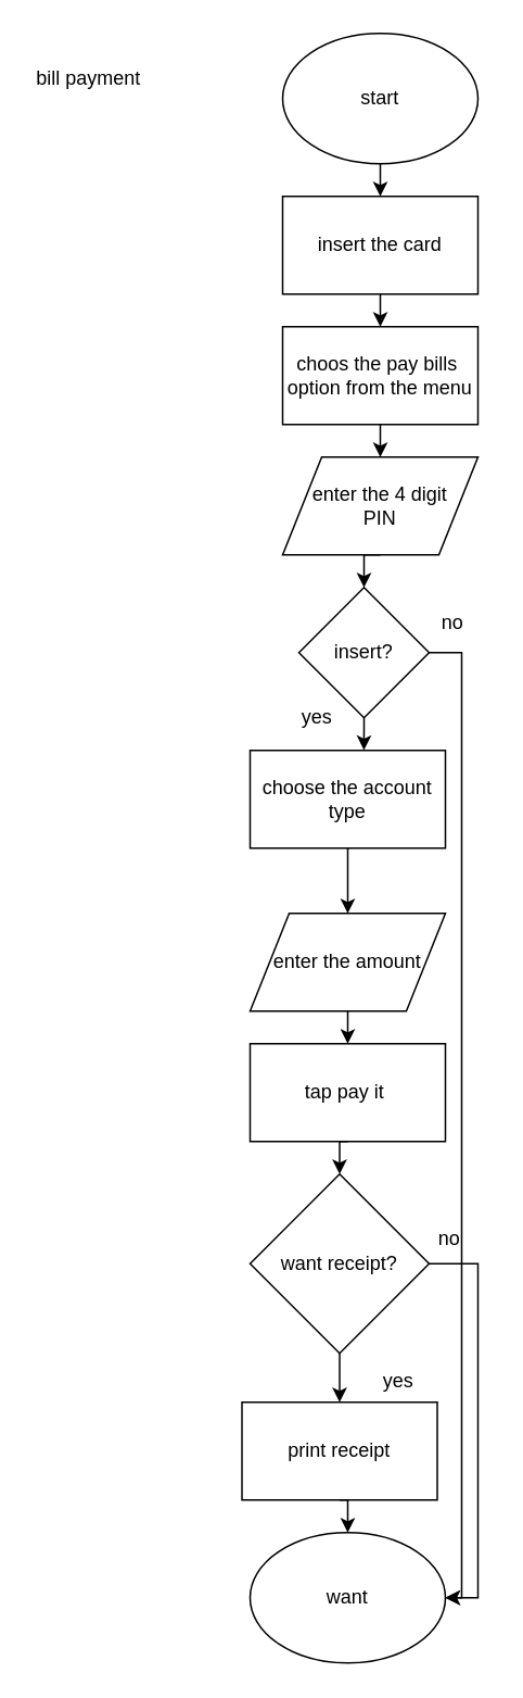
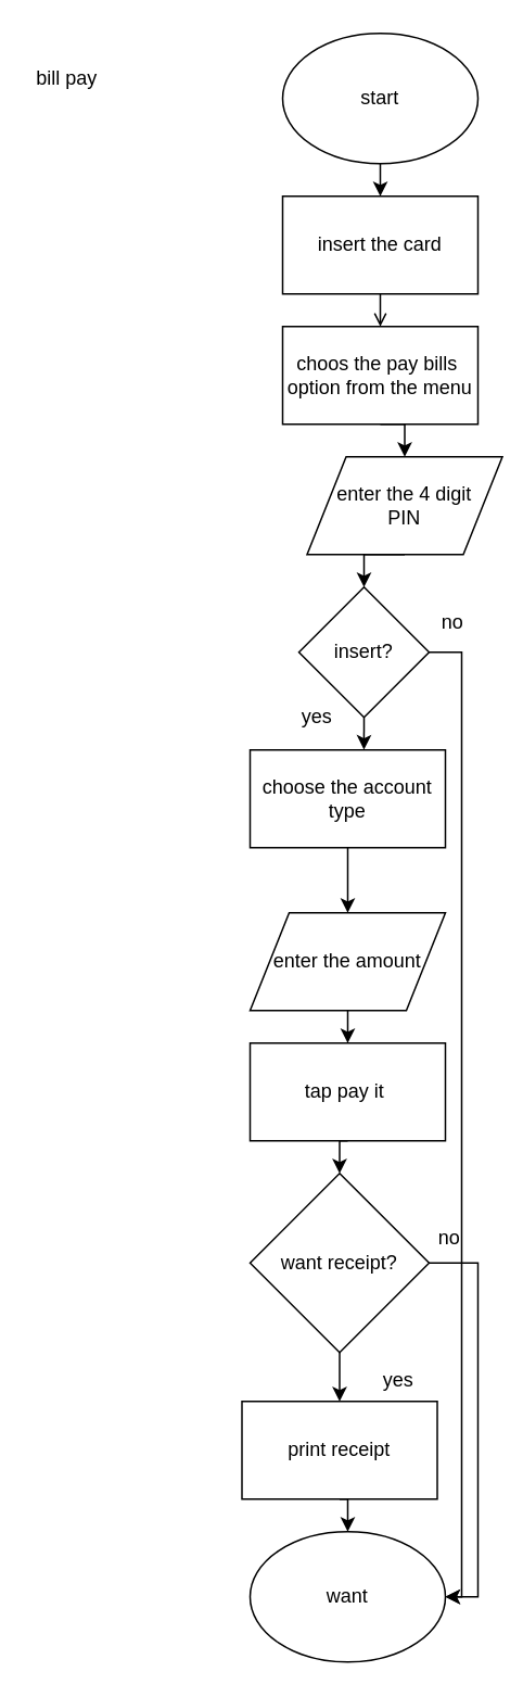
  <mxCell id="0" />
  <mxCell id="1" parent="0" />
  <mxCell id="2" style="edgeStyle=orthogonalEdgeStyle;rounded=0;orthogonalLoop=1;jettySize=auto;html=1;exitX=0.5;exitY=1;exitDx=0;exitDy=0;entryX=0.5;entryY=0;entryDx=0;entryDy=0;" edge="1" parent="1" source="3" target="5"><mxGeometry relative="1" as="geometry" /></mxCell>
  <mxCell id="3" value="start" style="ellipse;whiteSpace=wrap;html=1;" vertex="1" parent="1"><mxGeometry x="173" y="20" width="120" height="80" as="geometry" /></mxCell>
- <mxCell id="4" style="edgeStyle=orthogonalEdgeStyle;rounded=0;orthogonalLoop=1;jettySize=auto;html=1;exitX=0.5;exitY=1;exitDx=0;exitDy=0;entryX=0.5;entryY=0;entryDx=0;entryDy=0;" edge="1" parent="1" source="5" target="7"><mxGeometry relative="1" as="geometry" /></mxCell>
+ <mxCell id="4" style="edgeStyle=orthogonalEdgeStyle;rounded=0;orthogonalLoop=1;jettySize=auto;html=1;exitX=0.5;exitY=1;exitDx=0;exitDy=0;entryX=0.5;entryY=0;entryDx=0;entryDy=0;endArrow=open;" edge="1" parent="1" source="5" target="7"><mxGeometry relative="1" as="geometry" /></mxCell>
  <mxCell id="5" value="insert the card" style="rounded=0;whiteSpace=wrap;html=1;" vertex="1" parent="1"><mxGeometry x="173" y="120" width="120" height="60" as="geometry" /></mxCell>
  <mxCell id="6" style="edgeStyle=orthogonalEdgeStyle;rounded=0;orthogonalLoop=1;jettySize=auto;html=1;exitX=0.5;exitY=1;exitDx=0;exitDy=0;entryX=0.5;entryY=0;entryDx=0;entryDy=0;" edge="1" parent="1" source="7" target="9"><mxGeometry relative="1" as="geometry" /></mxCell>
  <mxCell id="7" value="choos the pay bills&amp;nbsp;&lt;br&gt;option from the menu" style="rounded=0;whiteSpace=wrap;html=1;" vertex="1" parent="1"><mxGeometry x="173" y="200" width="120" height="60" as="geometry" /></mxCell>
  <mxCell id="8" style="edgeStyle=orthogonalEdgeStyle;rounded=0;orthogonalLoop=1;jettySize=auto;html=1;exitX=0.5;exitY=1;exitDx=0;exitDy=0;entryX=0.5;entryY=0;entryDx=0;entryDy=0;" edge="1" parent="1" source="9" target="12"><mxGeometry relative="1" as="geometry" /></mxCell>
- <mxCell id="9" value="enter the 4 digit&lt;br&gt;PIN" style="shape=parallelogram;perimeter=parallelogramPerimeter;whiteSpace=wrap;html=1;" vertex="1" parent="1"><mxGeometry x="173" y="280" width="120" height="60" as="geometry" /></mxCell>
+ <mxCell id="9" value="enter the 4 digit&lt;br&gt;PIN" style="shape=parallelogram;perimeter=parallelogramPerimeter;whiteSpace=wrap;html=1;" vertex="1" parent="1"><mxGeometry x="188" y="280" width="120" height="60" as="geometry" /></mxCell>
  <mxCell id="10" style="edgeStyle=orthogonalEdgeStyle;rounded=0;orthogonalLoop=1;jettySize=auto;html=1;exitX=1;exitY=0.5;exitDx=0;exitDy=0;entryX=1;entryY=0.5;entryDx=0;entryDy=0;" edge="1" parent="1" source="12" target="24"><mxGeometry relative="1" as="geometry" /></mxCell>
  <mxCell id="11" style="edgeStyle=orthogonalEdgeStyle;rounded=0;orthogonalLoop=1;jettySize=auto;html=1;exitX=0.5;exitY=1;exitDx=0;exitDy=0;entryX=0.583;entryY=-0.003;entryDx=0;entryDy=0;entryPerimeter=0;" edge="1" parent="1" source="12" target="14"><mxGeometry relative="1" as="geometry" /></mxCell>
  <mxCell id="12" value="insert?" style="rhombus;whiteSpace=wrap;html=1;" vertex="1" parent="1"><mxGeometry x="183" y="360" width="80" height="80" as="geometry" /></mxCell>
  <mxCell id="13" style="edgeStyle=orthogonalEdgeStyle;rounded=0;orthogonalLoop=1;jettySize=auto;html=1;exitX=0.5;exitY=1;exitDx=0;exitDy=0;" edge="1" parent="1" source="14" target="16"><mxGeometry relative="1" as="geometry" /></mxCell>
  <mxCell id="14" value="choose the account type" style="rounded=0;whiteSpace=wrap;html=1;" vertex="1" parent="1"><mxGeometry x="153" y="460" width="120" height="60" as="geometry" /></mxCell>
  <mxCell id="15" style="edgeStyle=orthogonalEdgeStyle;rounded=0;orthogonalLoop=1;jettySize=auto;html=1;exitX=0.5;exitY=1;exitDx=0;exitDy=0;entryX=0.5;entryY=0;entryDx=0;entryDy=0;" edge="1" parent="1" source="16" target="18"><mxGeometry relative="1" as="geometry" /></mxCell>
  <mxCell id="16" value="enter the amount" style="shape=parallelogram;perimeter=parallelogramPerimeter;whiteSpace=wrap;html=1;" vertex="1" parent="1"><mxGeometry x="153" y="560" width="120" height="60" as="geometry" /></mxCell>
  <mxCell id="17" style="edgeStyle=orthogonalEdgeStyle;rounded=0;orthogonalLoop=1;jettySize=auto;html=1;exitX=0.5;exitY=1;exitDx=0;exitDy=0;entryX=0.5;entryY=0;entryDx=0;entryDy=0;" edge="1" parent="1" source="18" target="21"><mxGeometry relative="1" as="geometry" /></mxCell>
  <mxCell id="18" value="tap pay it&amp;nbsp;" style="rounded=0;whiteSpace=wrap;html=1;" vertex="1" parent="1"><mxGeometry x="153" y="640" width="120" height="60" as="geometry" /></mxCell>
  <mxCell id="19" style="edgeStyle=orthogonalEdgeStyle;rounded=0;orthogonalLoop=1;jettySize=auto;html=1;exitX=1;exitY=0.5;exitDx=0;exitDy=0;entryX=1;entryY=0.5;entryDx=0;entryDy=0;" edge="1" parent="1" source="21" target="24"><mxGeometry relative="1" as="geometry" /></mxCell>
  <mxCell id="20" style="edgeStyle=orthogonalEdgeStyle;rounded=0;orthogonalLoop=1;jettySize=auto;html=1;exitX=0.5;exitY=1;exitDx=0;exitDy=0;entryX=0.5;entryY=0;entryDx=0;entryDy=0;" edge="1" parent="1" source="21" target="23"><mxGeometry relative="1" as="geometry" /></mxCell>
  <mxCell id="21" value="want receipt?" style="rhombus;whiteSpace=wrap;html=1;" vertex="1" parent="1"><mxGeometry x="153" y="720" width="110" height="110" as="geometry" /></mxCell>
  <mxCell id="22" style="edgeStyle=orthogonalEdgeStyle;rounded=0;orthogonalLoop=1;jettySize=auto;html=1;exitX=0.5;exitY=1;exitDx=0;exitDy=0;entryX=0.5;entryY=0;entryDx=0;entryDy=0;" edge="1" parent="1" source="23" target="24"><mxGeometry relative="1" as="geometry" /></mxCell>
  <mxCell id="23" value="print receipt" style="rounded=0;whiteSpace=wrap;html=1;" vertex="1" parent="1"><mxGeometry x="148" y="860" width="120" height="60" as="geometry" /></mxCell>
  <mxCell id="24" value="want" style="ellipse;whiteSpace=wrap;html=1;" vertex="1" parent="1"><mxGeometry x="153" y="940" width="120" height="80" as="geometry" /></mxCell>
  <mxCell id="25" value="yes" style="text;html=1;resizable=0;points=[];autosize=1;align=left;verticalAlign=top;spacingTop=-4;" vertex="1" parent="1"><mxGeometry x="183" y="430" width="30" height="20" as="geometry" /></mxCell>
  <mxCell id="26" value="no" style="text;html=1;resizable=0;points=[];autosize=1;align=left;verticalAlign=top;spacingTop=-4;" vertex="1" parent="1"><mxGeometry x="269" y="372" width="30" height="20" as="geometry" /></mxCell>
  <mxCell id="27" value="yes" style="text;html=1;resizable=0;points=[];autosize=1;align=left;verticalAlign=top;spacingTop=-4;" vertex="1" parent="1"><mxGeometry x="233" y="837" width="30" height="20" as="geometry" /></mxCell>
  <mxCell id="28" value="no" style="text;html=1;resizable=0;points=[];autosize=1;align=left;verticalAlign=top;spacingTop=-4;" vertex="1" parent="1"><mxGeometry x="267" y="750" width="30" height="20" as="geometry" /></mxCell>
- <mxCell id="29" value="bill payment" style="text;html=1;resizable=0;points=[];autosize=1;align=left;verticalAlign=top;spacingTop=-4;" vertex="1" parent="1"><mxGeometry x="20" y="38" width="80" height="20" as="geometry" /></mxCell>
+ <mxCell id="29" value="bill pay" style="text;html=1;resizable=0;points=[];autosize=1;align=left;verticalAlign=top;spacingTop=-4;" vertex="1" parent="1"><mxGeometry x="20" y="38" width="80" height="20" as="geometry" /></mxCell>
